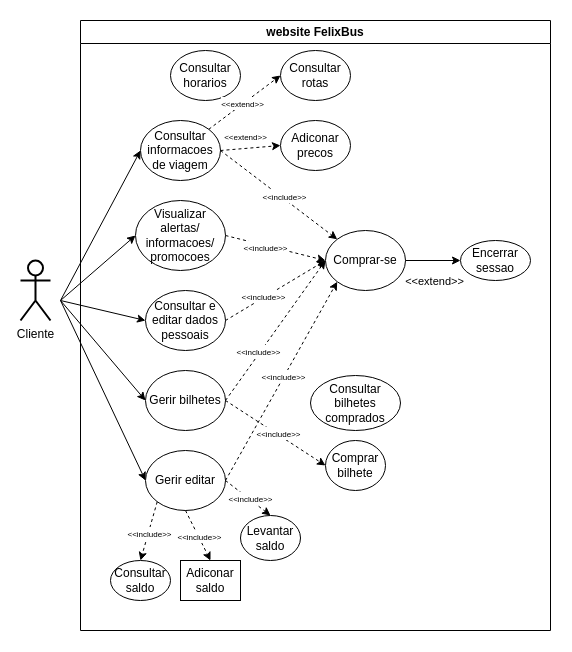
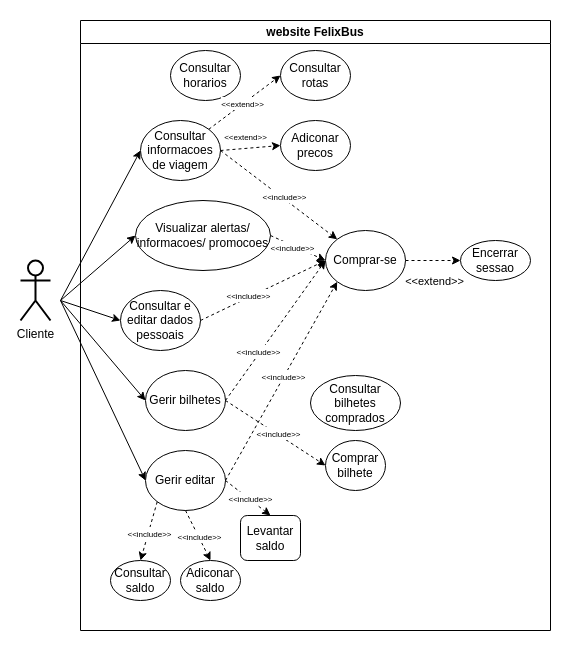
  <mxCell id="0" />
  <mxCell id="1" parent="0" />
  <mxCell id="2" value="Cliente" style="shape=umlActor;verticalLabelPosition=bottom;verticalAlign=top;html=1;outlineConnect=0;strokeWidth=2;" parent="1" vertex="1"><mxGeometry x="20" y="260" width="30" height="60" as="geometry" /></mxCell>
  <mxCell id="3" value="website FelixBus" style="swimlane;whiteSpace=wrap;html=1;" parent="1" vertex="1"><mxGeometry x="80" y="20" width="470" height="610" as="geometry" /></mxCell>
  <mxCell id="4" value="Consultar informacoes de viagem" style="ellipse;whiteSpace=wrap;html=1;" parent="3" vertex="1"><mxGeometry x="60" y="100" width="80" height="60" as="geometry" /></mxCell>
- <mxCell id="5" value="Visualizar alertas/ informacoes/ promocoes" style="ellipse;whiteSpace=wrap;html=1;" parent="3" vertex="1"><mxGeometry x="55" y="180" width="90" height="70" as="geometry" /></mxCell>
- <mxCell id="6" value="Consultar e editar dados pessoais" style="ellipse;whiteSpace=wrap;html=1;" parent="3" vertex="1"><mxGeometry x="65" y="270" width="80" height="60" as="geometry" /></mxCell>
+ <mxCell id="5" value="Visualizar alertas/ informacoes/ promocoes" style="ellipse;whiteSpace=wrap;html=1;" parent="3" vertex="1"><mxGeometry x="55" y="180" width="135" height="70" as="geometry" /></mxCell>
+ <mxCell id="6" value="Consultar e editar dados pessoais" style="ellipse;whiteSpace=wrap;html=1;" parent="3" vertex="1"><mxGeometry x="40" y="270" width="80" height="60" as="geometry" /></mxCell>
  <mxCell id="7" value="Gerir bilhetes" style="ellipse;whiteSpace=wrap;html=1;" parent="3" vertex="1"><mxGeometry x="65" y="350" width="80" height="60" as="geometry" /></mxCell>
  <mxCell id="8" value="Gerir editar" style="ellipse;whiteSpace=wrap;html=1;" parent="3" vertex="1"><mxGeometry x="65" y="430" width="80" height="60" as="geometry" /></mxCell>
  <mxCell id="9" value="Comprar-se" style="ellipse;whiteSpace=wrap;html=1;" parent="3" vertex="1"><mxGeometry x="245" y="210" width="80" height="60" as="geometry" /></mxCell>
  <mxCell id="10" value="Encerrar sessao" style="ellipse;whiteSpace=wrap;html=1;" parent="3" vertex="1"><mxGeometry x="380" y="220" width="70" height="40" as="geometry" /></mxCell>
  <mxCell id="11" value="" style="endArrow=classic;html=1;rounded=0;dashed=1;exitX=1;exitY=0.5;exitDx=0;exitDy=0;entryX=0;entryY=0;entryDx=0;entryDy=0;" parent="3" source="4" target="9" edge="1"><mxGeometry width="50" height="50" relative="1" as="geometry"><mxPoint x="200" y="300" as="sourcePoint" /><mxPoint x="250" y="250" as="targetPoint" /></mxGeometry></mxCell>
  <mxCell id="12" value="&lt;font style=&quot;font-size: 8px;&quot;&gt;&amp;lt;&amp;lt;include&amp;gt;&amp;gt;&lt;/font&gt;" style="edgeLabel;html=1;align=center;verticalAlign=middle;resizable=0;points=[];" parent="11" vertex="1" connectable="0"><mxGeometry x="0.065" y="2" relative="1" as="geometry"><mxPoint as="offset" /></mxGeometry></mxCell>
  <mxCell id="13" value="" style="endArrow=classic;html=1;rounded=0;dashed=1;exitX=1;exitY=0.5;exitDx=0;exitDy=0;entryX=0;entryY=0.5;entryDx=0;entryDy=0;" parent="3" source="5" target="9" edge="1"><mxGeometry width="50" height="50" relative="1" as="geometry"><mxPoint x="150" y="96" as="sourcePoint" /><mxPoint x="266" y="255" as="targetPoint" /></mxGeometry></mxCell>
  <mxCell id="14" value="&lt;font style=&quot;font-size: 8px;&quot;&gt;&amp;lt;&amp;lt;include&amp;gt;&amp;gt;&lt;/font&gt;" style="edgeLabel;html=1;align=center;verticalAlign=middle;resizable=0;points=[];" parent="13" vertex="1" connectable="0"><mxGeometry x="-0.207" y="-2" relative="1" as="geometry"><mxPoint as="offset" /></mxGeometry></mxCell>
  <mxCell id="15" value="" style="endArrow=classic;html=1;rounded=0;dashed=1;exitX=1;exitY=0.5;exitDx=0;exitDy=0;entryX=0;entryY=0.5;entryDx=0;entryDy=0;" parent="3" source="6" target="9" edge="1"><mxGeometry width="50" height="50" relative="1" as="geometry"><mxPoint x="155" y="155" as="sourcePoint" /><mxPoint x="255" y="260" as="targetPoint" /></mxGeometry></mxCell>
  <mxCell id="16" value="&lt;font style=&quot;font-size: 8px;&quot;&gt;&amp;lt;&amp;lt;include&amp;gt;&amp;gt;&lt;/font&gt;" style="edgeLabel;html=1;align=center;verticalAlign=middle;resizable=0;points=[];" parent="15" vertex="1" connectable="0"><mxGeometry x="-0.225" y="2" relative="1" as="geometry"><mxPoint as="offset" /></mxGeometry></mxCell>
  <mxCell id="17" value="" style="endArrow=classic;html=1;rounded=0;dashed=1;exitX=1;exitY=0.5;exitDx=0;exitDy=0;entryX=0;entryY=0.5;entryDx=0;entryDy=0;fontStyle=1" parent="3" source="7" target="9" edge="1"><mxGeometry width="50" height="50" relative="1" as="geometry"><mxPoint x="145" y="265" as="sourcePoint" /><mxPoint x="250" y="295" as="targetPoint" /></mxGeometry></mxCell>
  <mxCell id="18" value="&lt;font style=&quot;font-size: 8px;&quot;&gt;&amp;lt;&amp;lt;include&amp;gt;&amp;gt;&lt;/font&gt;" style="edgeLabel;html=1;align=center;verticalAlign=middle;resizable=0;points=[];" parent="17" vertex="1" connectable="0"><mxGeometry x="-0.318" y="2" relative="1" as="geometry"><mxPoint as="offset" /></mxGeometry></mxCell>
  <mxCell id="19" value="" style="endArrow=classic;html=1;rounded=0;dashed=1;exitX=1;exitY=0.5;exitDx=0;exitDy=0;entryX=0;entryY=1;entryDx=0;entryDy=0;fontStyle=1" parent="3" source="8" target="9" edge="1"><mxGeometry width="50" height="50" relative="1" as="geometry"><mxPoint x="150" y="290" as="sourcePoint" /><mxPoint x="266" y="271" as="targetPoint" /></mxGeometry></mxCell>
  <mxCell id="20" value="&lt;font style=&quot;font-size: 8px;&quot;&gt;&amp;lt;&amp;lt;include&amp;gt;&amp;gt;&lt;/font&gt;" style="edgeLabel;html=1;align=center;verticalAlign=middle;resizable=0;points=[];" parent="19" vertex="1" connectable="0"><mxGeometry x="0.044" y="1" relative="1" as="geometry"><mxPoint as="offset" /></mxGeometry></mxCell>
- <mxCell id="21" value="" style="endArrow=classic;html=1;rounded=0;exitX=1;exitY=0.5;exitDx=0;exitDy=0;entryX=0;entryY=0.5;entryDx=0;entryDy=0;dashed=0;" parent="3" source="9" target="10" edge="1"><mxGeometry width="50" height="50" relative="1" as="geometry"><mxPoint x="320" y="350" as="sourcePoint" /><mxPoint x="370" y="300" as="targetPoint" /></mxGeometry></mxCell>
+ <mxCell id="21" value="" style="endArrow=classic;html=1;rounded=0;exitX=1;exitY=0.5;exitDx=0;exitDy=0;entryX=0;entryY=0.5;entryDx=0;entryDy=0;dashed=1;" parent="3" source="9" target="10" edge="1"><mxGeometry width="50" height="50" relative="1" as="geometry"><mxPoint x="320" y="350" as="sourcePoint" /><mxPoint x="370" y="300" as="targetPoint" /></mxGeometry></mxCell>
  <mxCell id="22" value="&amp;lt;&amp;lt;extend&amp;gt;&amp;gt;" style="edgeLabel;html=1;align=center;verticalAlign=middle;resizable=0;points=[];" parent="21" vertex="1" connectable="0"><mxGeometry x="0.026" y="2" relative="1" as="geometry"><mxPoint y="22" as="offset" /></mxGeometry></mxCell>
  <mxCell id="23" value="Consultar rotas" style="ellipse;whiteSpace=wrap;html=1;" parent="3" vertex="1"><mxGeometry x="200" y="30" width="70" height="50" as="geometry" /></mxCell>
  <mxCell id="24" value="Consultar horarios" style="ellipse;whiteSpace=wrap;html=1;" parent="3" vertex="1"><mxGeometry x="90" y="30" width="70" height="50" as="geometry" /></mxCell>
  <mxCell id="25" value="Adiconar precos" style="ellipse;whiteSpace=wrap;html=1;" parent="3" vertex="1"><mxGeometry x="200" y="100" width="70" height="50" as="geometry" /></mxCell>
  <mxCell id="26" value="" style="endArrow=classic;html=1;rounded=0;entryX=0;entryY=0.5;entryDx=0;entryDy=0;exitX=1;exitY=0;exitDx=0;exitDy=0;dashed=1;" parent="3" source="4" target="23" edge="1"><mxGeometry width="50" height="50" relative="1" as="geometry"><mxPoint x="110" y="210" as="sourcePoint" /><mxPoint x="160" y="160" as="targetPoint" /></mxGeometry></mxCell>
  <mxCell id="27" value="&lt;font style=&quot;font-size: 8px;&quot;&gt;&amp;lt;&amp;lt;extend&amp;gt;&amp;gt;&lt;/font&gt;" style="edgeLabel;html=1;align=center;verticalAlign=middle;resizable=0;points=[];" parent="26" vertex="1" connectable="0"><mxGeometry x="-0.07" y="1" relative="1" as="geometry"><mxPoint as="offset" /></mxGeometry></mxCell>
  <mxCell id="28" value="" style="endArrow=classic;html=1;rounded=0;entryX=0;entryY=0.5;entryDx=0;entryDy=0;exitX=1;exitY=0.5;exitDx=0;exitDy=0;dashed=1;" parent="3" source="4" target="25" edge="1"><mxGeometry width="50" height="50" relative="1" as="geometry"><mxPoint x="100" y="210" as="sourcePoint" /><mxPoint x="150" y="160" as="targetPoint" /></mxGeometry></mxCell>
  <mxCell id="29" value="&lt;font style=&quot;font-size: 8px;&quot;&gt;&amp;lt;&amp;lt;extend&amp;gt;&amp;gt;&lt;/font&gt;" style="edgeLabel;html=1;align=center;verticalAlign=middle;resizable=0;points=[];" parent="28" vertex="1" connectable="0"><mxGeometry x="-0.173" y="2" relative="1" as="geometry"><mxPoint y="-10" as="offset" /></mxGeometry></mxCell>
- <mxCell id="30" value="Levantar saldo" style="ellipse;whiteSpace=wrap;html=1;" parent="3" vertex="1"><mxGeometry x="160" y="495" width="60" height="45" as="geometry" /></mxCell>
- <mxCell id="31" value="Adiconar saldo" style="whiteSpace=wrap;html=1;rounded=0;" parent="3" vertex="1"><mxGeometry x="100" y="540" width="60" height="40" as="geometry" /></mxCell>
+ <mxCell id="30" value="Levantar saldo" style="whiteSpace=wrap;html=1;rounded=1;" parent="3" vertex="1"><mxGeometry x="160" y="495" width="60" height="45" as="geometry" /></mxCell>
+ <mxCell id="31" value="Adiconar saldo" style="ellipse;whiteSpace=wrap;html=1;" parent="3" vertex="1"><mxGeometry x="100" y="540" width="60" height="40" as="geometry" /></mxCell>
  <mxCell id="32" value="Comprar bilhete" style="ellipse;whiteSpace=wrap;html=1;" parent="3" vertex="1"><mxGeometry x="245" y="420" width="60" height="50" as="geometry" /></mxCell>
  <mxCell id="33" value="" style="endArrow=classic;html=1;rounded=0;dashed=1;exitX=1;exitY=0.5;exitDx=0;exitDy=0;entryX=0.5;entryY=0;entryDx=0;entryDy=0;fontStyle=1" parent="3" source="8" target="30" edge="1"><mxGeometry width="50" height="50" relative="1" as="geometry"><mxPoint x="155" y="470" as="sourcePoint" /><mxPoint x="267" y="271" as="targetPoint" /></mxGeometry></mxCell>
  <mxCell id="34" value="&lt;font style=&quot;font-size: 8px;&quot;&gt;&amp;lt;&amp;lt;include&amp;gt;&amp;gt;&lt;/font&gt;" style="edgeLabel;html=1;align=center;verticalAlign=middle;resizable=0;points=[];" parent="33" vertex="1" connectable="0"><mxGeometry x="0.044" y="1" relative="1" as="geometry"><mxPoint as="offset" /></mxGeometry></mxCell>
  <mxCell id="35" value="" style="endArrow=classic;html=1;rounded=0;dashed=1;exitX=0.5;exitY=1;exitDx=0;exitDy=0;entryX=0.5;entryY=0;entryDx=0;entryDy=0;fontStyle=1" parent="3" source="8" target="31" edge="1"><mxGeometry width="50" height="50" relative="1" as="geometry"><mxPoint x="111" y="499" as="sourcePoint" /><mxPoint x="156" y="527" as="targetPoint" /></mxGeometry></mxCell>
  <mxCell id="36" value="&lt;font style=&quot;font-size: 8px;&quot;&gt;&amp;lt;&amp;lt;include&amp;gt;&amp;gt;&lt;/font&gt;" style="edgeLabel;html=1;align=center;verticalAlign=middle;resizable=0;points=[];" parent="35" vertex="1" connectable="0"><mxGeometry x="0.044" y="1" relative="1" as="geometry"><mxPoint as="offset" /></mxGeometry></mxCell>
  <mxCell id="37" value="" style="endArrow=classic;html=1;rounded=0;dashed=1;exitX=1;exitY=0.5;exitDx=0;exitDy=0;entryX=0;entryY=0.5;entryDx=0;entryDy=0;fontStyle=1" parent="3" source="7" target="32" edge="1"><mxGeometry width="50" height="50" relative="1" as="geometry"><mxPoint x="155" y="470" as="sourcePoint" /><mxPoint x="267" y="271" as="targetPoint" /></mxGeometry></mxCell>
  <mxCell id="38" value="&lt;font style=&quot;font-size: 8px;&quot;&gt;&amp;lt;&amp;lt;include&amp;gt;&amp;gt;&lt;/font&gt;" style="edgeLabel;html=1;align=center;verticalAlign=middle;resizable=0;points=[];" parent="37" vertex="1" connectable="0"><mxGeometry x="0.044" y="1" relative="1" as="geometry"><mxPoint as="offset" /></mxGeometry></mxCell>
  <mxCell id="39" value="Consultar bilhetes comprados" style="ellipse;whiteSpace=wrap;html=1;" parent="3" vertex="1"><mxGeometry x="230" y="355" width="90" height="55" as="geometry" /></mxCell>
  <mxCell id="40" value="Consultar saldo" style="ellipse;whiteSpace=wrap;html=1;" parent="3" vertex="1"><mxGeometry x="30" y="540" width="60" height="40" as="geometry" /></mxCell>
  <mxCell id="41" value="" style="endArrow=classic;html=1;rounded=0;dashed=1;exitX=0;exitY=1;exitDx=0;exitDy=0;entryX=0.5;entryY=0;entryDx=0;entryDy=0;fontStyle=1" parent="3" source="8" target="40" edge="1"><mxGeometry width="50" height="50" relative="1" as="geometry"><mxPoint x="79" y="500" as="sourcePoint" /><mxPoint x="104" y="550" as="targetPoint" /></mxGeometry></mxCell>
  <mxCell id="42" value="&lt;font style=&quot;font-size: 8px;&quot;&gt;&amp;lt;&amp;lt;include&amp;gt;&amp;gt;&lt;/font&gt;" style="edgeLabel;html=1;align=center;verticalAlign=middle;resizable=0;points=[];" parent="41" vertex="1" connectable="0"><mxGeometry x="0.044" y="1" relative="1" as="geometry"><mxPoint as="offset" /></mxGeometry></mxCell>
  <mxCell id="43" value="" style="endArrow=classic;html=1;rounded=0;entryX=0;entryY=0.5;entryDx=0;entryDy=0;" parent="1" target="4" edge="1"><mxGeometry width="50" height="50" relative="1" as="geometry"><mxPoint x="60" y="300" as="sourcePoint" /><mxPoint x="110" y="230" as="targetPoint" /></mxGeometry></mxCell>
  <mxCell id="44" value="" style="endArrow=classic;html=1;rounded=0;entryX=0;entryY=0.5;entryDx=0;entryDy=0;" parent="1" target="5" edge="1"><mxGeometry width="50" height="50" relative="1" as="geometry"><mxPoint x="60" y="300" as="sourcePoint" /><mxPoint x="150" y="140" as="targetPoint" /></mxGeometry></mxCell>
  <mxCell id="45" value="" style="endArrow=classic;html=1;rounded=0;entryX=0;entryY=0.5;entryDx=0;entryDy=0;" parent="1" target="6" edge="1"><mxGeometry width="50" height="50" relative="1" as="geometry"><mxPoint x="60" y="300" as="sourcePoint" /><mxPoint x="145" y="215" as="targetPoint" /></mxGeometry></mxCell>
  <mxCell id="46" value="" style="endArrow=classic;html=1;rounded=0;entryX=0;entryY=0.5;entryDx=0;entryDy=0;" parent="1" target="7" edge="1"><mxGeometry width="50" height="50" relative="1" as="geometry"><mxPoint x="60" y="300" as="sourcePoint" /><mxPoint x="150" y="290" as="targetPoint" /></mxGeometry></mxCell>
  <mxCell id="47" value="" style="endArrow=classic;html=1;rounded=0;entryX=0;entryY=0.5;entryDx=0;entryDy=0;" parent="1" target="8" edge="1"><mxGeometry width="50" height="50" relative="1" as="geometry"><mxPoint x="60" y="300" as="sourcePoint" /><mxPoint x="150" y="360" as="targetPoint" /></mxGeometry></mxCell>
